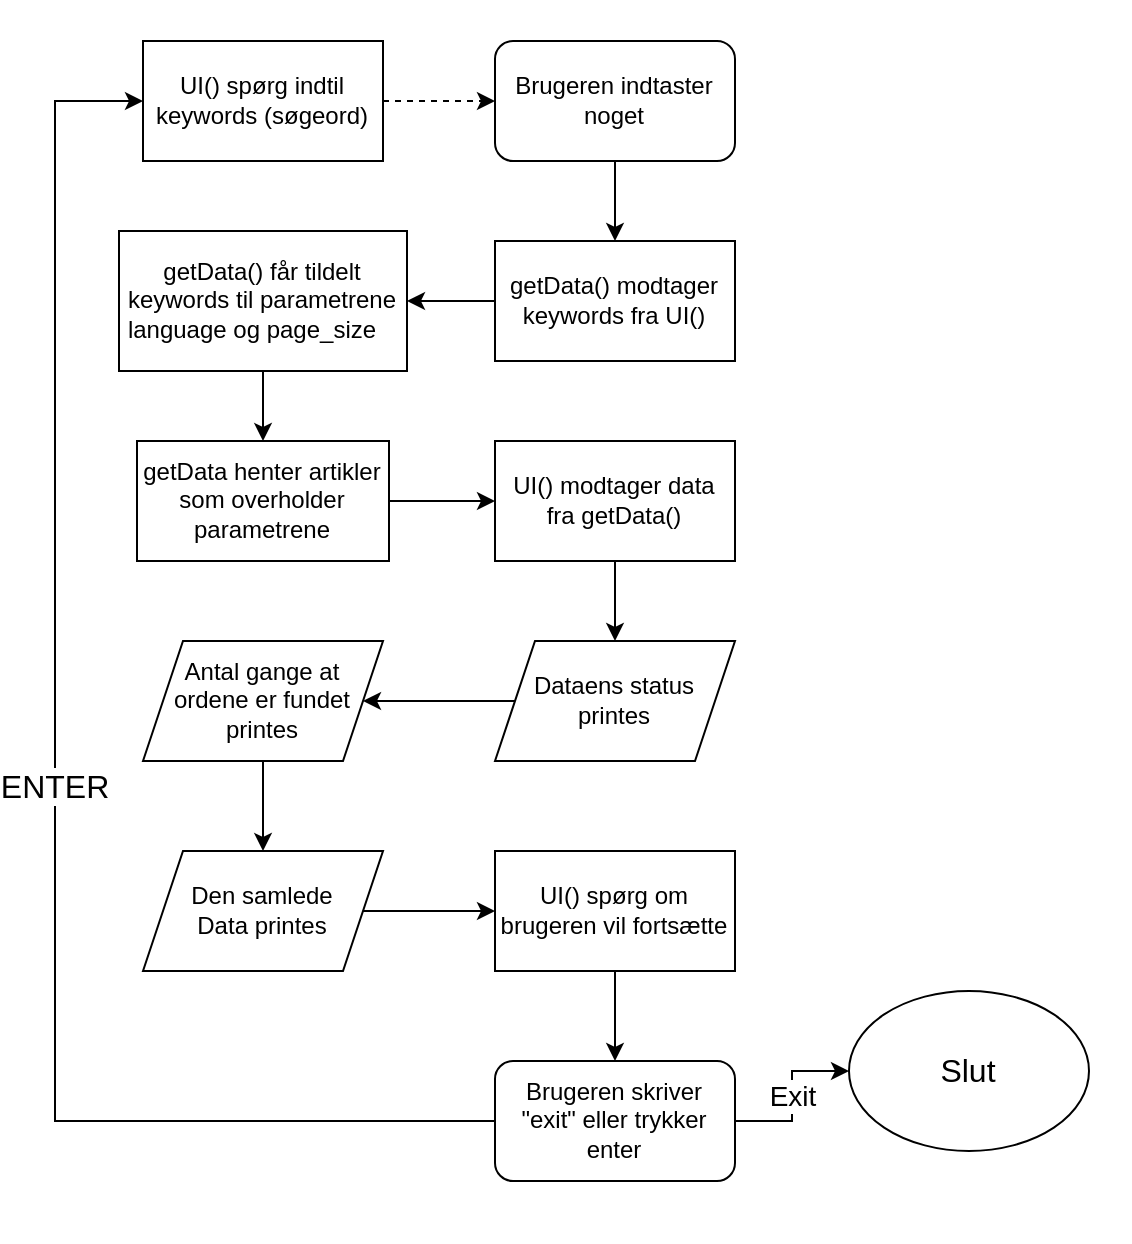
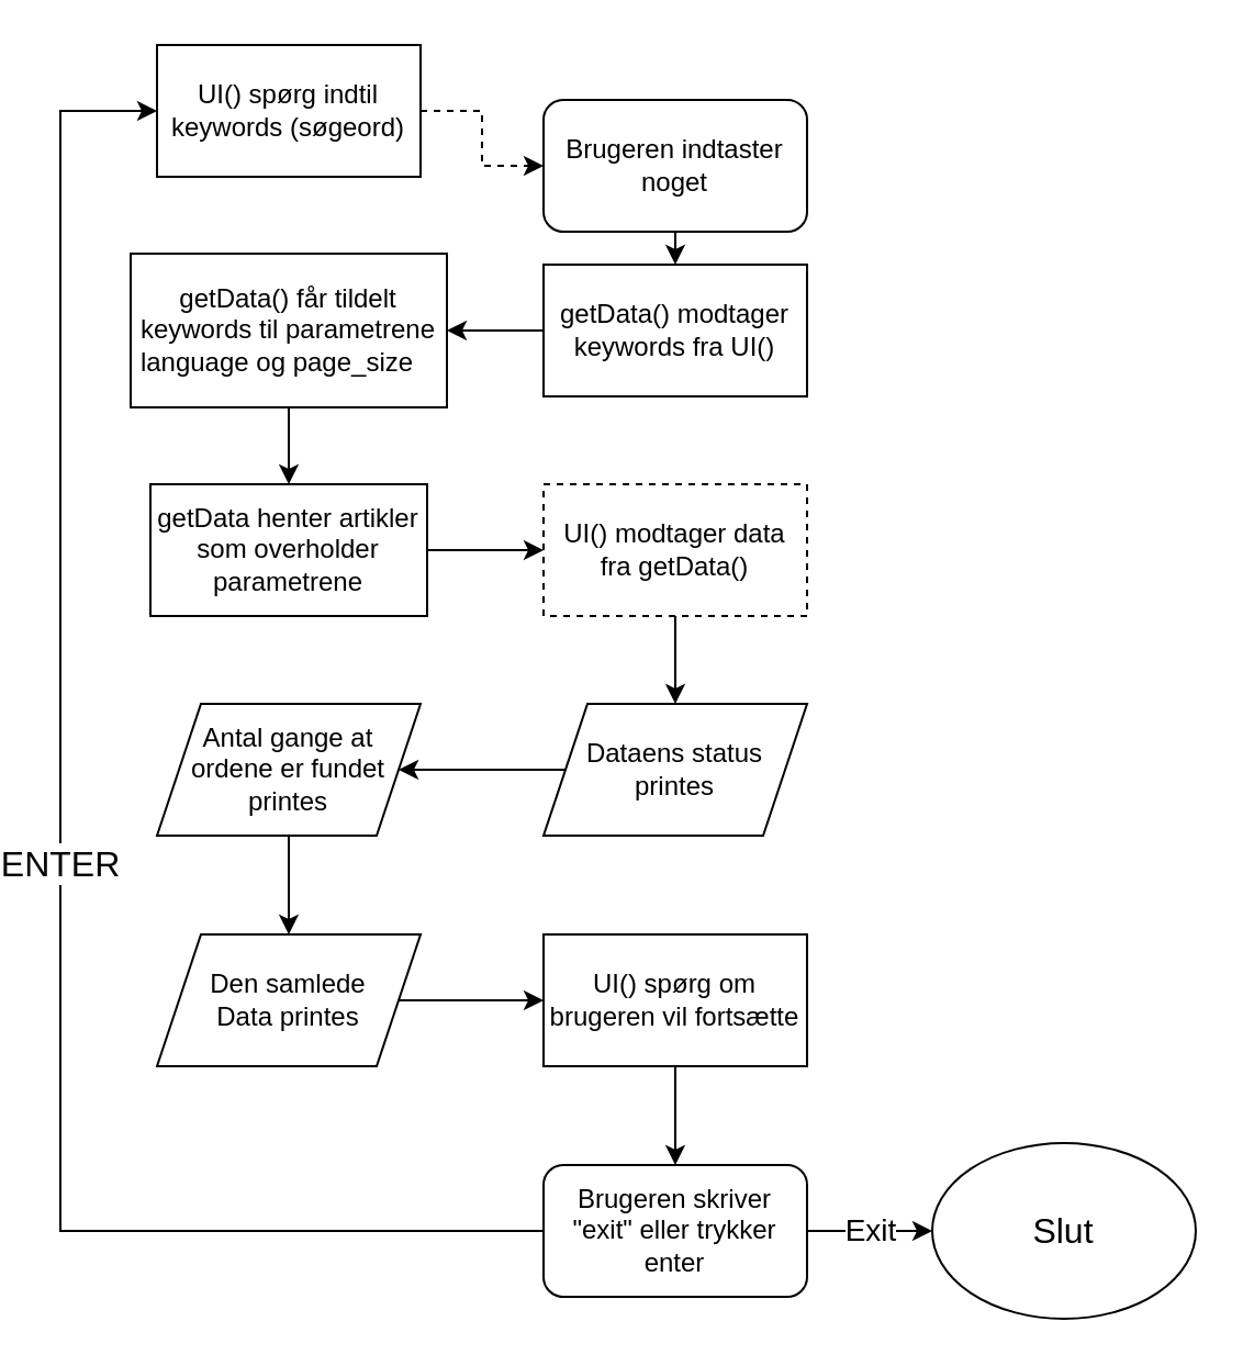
  <mxCell id="0" />
  <mxCell id="1" parent="0" />
  <mxCell id="2" style="edgeStyle=orthogonalEdgeStyle;rounded=0;orthogonalLoop=1;jettySize=auto;html=1;exitX=1;exitY=0.5;exitDx=0;exitDy=0;entryX=0;entryY=0.5;entryDx=0;entryDy=0;dashed=1;" edge="1" parent="1" source="3" target="5"><mxGeometry relative="1" as="geometry" /></mxCell>
  <mxCell id="3" value="UI() spørg indtil keywords (søgeord)" style="rounded=0;whiteSpace=wrap;html=1;" vertex="1" parent="1"><mxGeometry x="64" y="20" width="120" height="60" as="geometry" /></mxCell>
  <mxCell id="4" style="edgeStyle=orthogonalEdgeStyle;rounded=0;orthogonalLoop=1;jettySize=auto;html=1;exitX=0.5;exitY=1;exitDx=0;exitDy=0;entryX=0.5;entryY=0;entryDx=0;entryDy=0;" edge="1" parent="1" source="5" target="7"><mxGeometry relative="1" as="geometry" /></mxCell>
- <mxCell id="5" value="Brugeren indtaster noget" style="rounded=1;whiteSpace=wrap;html=1;" vertex="1" parent="1"><mxGeometry x="240" y="20" width="120" height="60" as="geometry" /></mxCell>
+ <mxCell id="5" value="Brugeren indtaster noget" style="rounded=1;whiteSpace=wrap;html=1;" vertex="1" parent="1"><mxGeometry x="240" y="45" width="120" height="60" as="geometry" /></mxCell>
  <mxCell id="6" style="edgeStyle=orthogonalEdgeStyle;rounded=0;orthogonalLoop=1;jettySize=auto;html=1;exitX=0;exitY=0.5;exitDx=0;exitDy=0;entryX=1;entryY=0.5;entryDx=0;entryDy=0;" edge="1" parent="1" source="7" target="9"><mxGeometry relative="1" as="geometry" /></mxCell>
  <mxCell id="7" value="getData() modtager keywords fra UI()" style="rounded=0;whiteSpace=wrap;html=1;" vertex="1" parent="1"><mxGeometry x="240" y="120" width="120" height="60" as="geometry" /></mxCell>
  <mxCell id="8" style="edgeStyle=orthogonalEdgeStyle;rounded=0;orthogonalLoop=1;jettySize=auto;html=1;exitX=0.5;exitY=1;exitDx=0;exitDy=0;entryX=0.5;entryY=0;entryDx=0;entryDy=0;" edge="1" parent="1" source="9" target="11"><mxGeometry relative="1" as="geometry" /></mxCell>
  <mxCell id="9" value="getData() får tildelt keywords til parametrene language og page_size&amp;nbsp; &amp;nbsp;" style="rounded=0;whiteSpace=wrap;html=1;" vertex="1" parent="1"><mxGeometry x="52" y="115" width="144" height="70" as="geometry" /></mxCell>
  <mxCell id="10" style="edgeStyle=orthogonalEdgeStyle;rounded=0;orthogonalLoop=1;jettySize=auto;html=1;exitX=1;exitY=0.5;exitDx=0;exitDy=0;entryX=0;entryY=0.5;entryDx=0;entryDy=0;" edge="1" parent="1" source="11" target="13"><mxGeometry relative="1" as="geometry" /></mxCell>
  <mxCell id="11" value="getData henter artikler som overholder parametrene" style="rounded=0;whiteSpace=wrap;html=1;" vertex="1" parent="1"><mxGeometry x="61" y="220" width="126" height="60" as="geometry" /></mxCell>
  <mxCell id="12" style="edgeStyle=orthogonalEdgeStyle;rounded=0;orthogonalLoop=1;jettySize=auto;html=1;exitX=0.5;exitY=1;exitDx=0;exitDy=0;entryX=0.5;entryY=0;entryDx=0;entryDy=0;" edge="1" parent="1" source="13"><mxGeometry relative="1" as="geometry"><mxPoint x="300" y="320" as="targetPoint" /></mxGeometry></mxCell>
- <mxCell id="13" value="UI() modtager data fra getData()" style="rounded=0;whiteSpace=wrap;html=1;" vertex="1" parent="1"><mxGeometry x="240" y="220" width="120" height="60" as="geometry" /></mxCell>
+ <mxCell id="13" value="UI() modtager data fra getData()" style="rounded=0;whiteSpace=wrap;html=1;dashed=1;" vertex="1" parent="1"><mxGeometry x="240" y="220" width="120" height="60" as="geometry" /></mxCell>
  <mxCell id="14" style="edgeStyle=orthogonalEdgeStyle;rounded=0;orthogonalLoop=1;jettySize=auto;html=1;exitX=0;exitY=0.5;exitDx=0;exitDy=0;entryX=1;entryY=0.5;entryDx=0;entryDy=0;" edge="1" parent="1" source="15" target="17"><mxGeometry relative="1" as="geometry" /></mxCell>
  <mxCell id="15" value="Dataens status printes" style="shape=parallelogram;perimeter=parallelogramPerimeter;whiteSpace=wrap;html=1;fixedSize=1;" vertex="1" parent="1"><mxGeometry x="240" y="320" width="120" height="60" as="geometry" /></mxCell>
  <mxCell id="16" style="edgeStyle=orthogonalEdgeStyle;rounded=0;orthogonalLoop=1;jettySize=auto;html=1;exitX=0.5;exitY=1;exitDx=0;exitDy=0;entryX=0.5;entryY=0;entryDx=0;entryDy=0;" edge="1" parent="1" source="17" target="19"><mxGeometry relative="1" as="geometry" /></mxCell>
  <mxCell id="17" value="Antal gange at ordene er fundet printes" style="shape=parallelogram;perimeter=parallelogramPerimeter;whiteSpace=wrap;html=1;fixedSize=1;" vertex="1" parent="1"><mxGeometry x="64" y="320" width="120" height="60" as="geometry" /></mxCell>
  <mxCell id="18" style="edgeStyle=orthogonalEdgeStyle;rounded=0;orthogonalLoop=1;jettySize=auto;html=1;exitX=1;exitY=0.5;exitDx=0;exitDy=0;entryX=0;entryY=0.5;entryDx=0;entryDy=0;" edge="1" parent="1" source="19" target="21"><mxGeometry relative="1" as="geometry" /></mxCell>
  <mxCell id="19" value="Den samlede&lt;br&gt;Data printes" style="shape=parallelogram;perimeter=parallelogramPerimeter;whiteSpace=wrap;html=1;fixedSize=1;" vertex="1" parent="1"><mxGeometry x="64" y="425" width="120" height="60" as="geometry" /></mxCell>
  <mxCell id="20" style="edgeStyle=orthogonalEdgeStyle;rounded=0;orthogonalLoop=1;jettySize=auto;html=1;exitX=0.5;exitY=1;exitDx=0;exitDy=0;entryX=0.5;entryY=0;entryDx=0;entryDy=0;" edge="1" parent="1" source="21" target="24"><mxGeometry relative="1" as="geometry" /></mxCell>
  <mxCell id="21" value="UI() spørg om brugeren vil fortsætte" style="rounded=0;whiteSpace=wrap;html=1;" vertex="1" parent="1"><mxGeometry x="240" y="425" width="120" height="60" as="geometry" /></mxCell>
  <mxCell id="22" value="&lt;font style=&quot;font-size: 14px&quot;&gt;Exit&lt;/font&gt;" style="edgeStyle=orthogonalEdgeStyle;rounded=0;orthogonalLoop=1;jettySize=auto;html=1;exitX=1;exitY=0.5;exitDx=0;exitDy=0;entryX=0;entryY=0.5;entryDx=0;entryDy=0;" edge="1" parent="1" source="24" target="25"><mxGeometry relative="1" as="geometry" /></mxCell>
  <mxCell id="23" value="&lt;font style=&quot;font-size: 16px&quot;&gt;ENTER&lt;/font&gt;" style="edgeStyle=orthogonalEdgeStyle;rounded=0;orthogonalLoop=1;jettySize=auto;html=1;exitX=0;exitY=0.5;exitDx=0;exitDy=0;entryX=0;entryY=0.5;entryDx=0;entryDy=0;" edge="1" parent="1" source="24" target="3"><mxGeometry relative="1" as="geometry"><Array as="points"><mxPoint x="20" y="560" /><mxPoint x="20" y="50" /></Array></mxGeometry></mxCell>
  <mxCell id="24" value="Brugeren skriver &quot;exit&quot; eller trykker enter" style="rounded=1;whiteSpace=wrap;html=1;" vertex="1" parent="1"><mxGeometry x="240" y="530" width="120" height="60" as="geometry" /></mxCell>
- <mxCell id="25" value="&lt;font style=&quot;font-size: 16px&quot;&gt;Slut&lt;/font&gt;" style="ellipse;whiteSpace=wrap;html=1;" vertex="1" parent="1"><mxGeometry x="417" y="495" width="120" height="80" as="geometry" /></mxCell>
+ <mxCell id="25" value="&lt;font style=&quot;font-size: 16px&quot;&gt;Slut&lt;/font&gt;" style="ellipse;whiteSpace=wrap;html=1;" vertex="1" parent="1"><mxGeometry x="417" y="520" width="120" height="80" as="geometry" /></mxCell>
